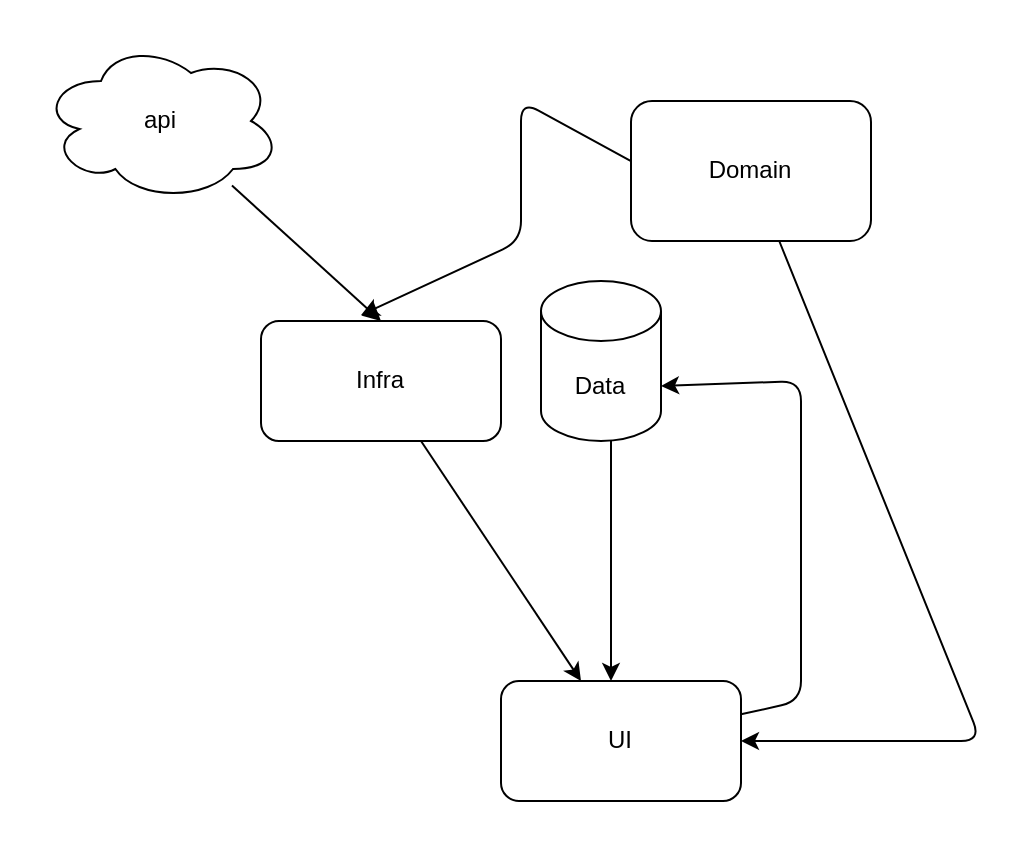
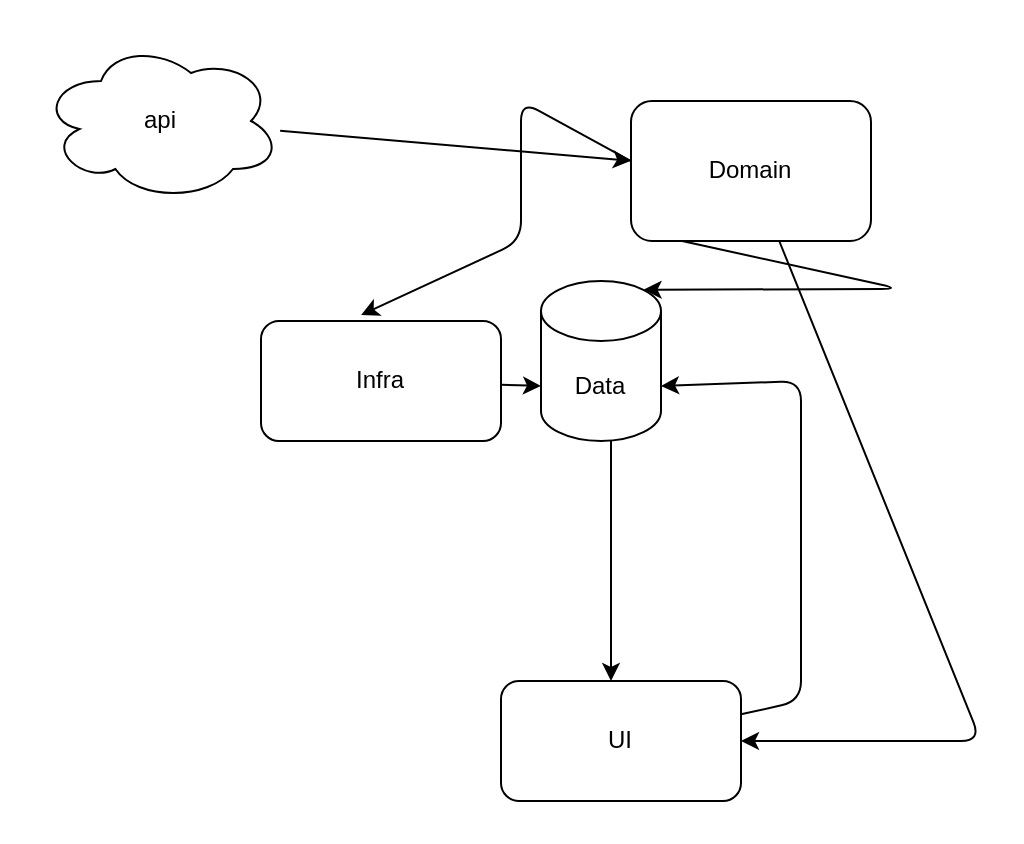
  <mxCell id="0" />
  <mxCell id="1" parent="0" />
  <mxCell id="2" style="edgeStyle=none;html=1;" parent="1" edge="1"><mxGeometry relative="1" as="geometry"><mxPoint x="305" y="220" as="sourcePoint" /><mxPoint x="305" y="340" as="targetPoint" /></mxGeometry></mxCell>
  <mxCell id="3" style="edgeStyle=none;html=1;entryX=1;entryY=0.5;entryDx=0;entryDy=0;" parent="1" source="6" target="10" edge="1"><mxGeometry relative="1" as="geometry"><Array as="points"><mxPoint x="490" y="370" /></Array></mxGeometry></mxCell>
  <mxCell id="4" style="edgeStyle=none;html=1;entryX=0.417;entryY=-0.05;entryDx=0;entryDy=0;entryPerimeter=0;exitX=0;exitY=0.429;exitDx=0;exitDy=0;exitPerimeter=0;" edge="1" parent="1" source="6" target="8"><mxGeometry relative="1" as="geometry"><Array as="points"><mxPoint x="260" y="50" /><mxPoint x="260" y="120" /></Array></mxGeometry></mxCell>
+ <mxCell id="5" style="edgeStyle=none;html=1;entryX=0.855;entryY=0;entryDx=0;entryDy=4.35;entryPerimeter=0;exitX=0.175;exitY=0.986;exitDx=0;exitDy=0;exitPerimeter=0;" edge="1" parent="1" source="6" target="13"><mxGeometry relative="1" as="geometry"><Array as="points"><mxPoint x="450" y="144" /></Array></mxGeometry></mxCell>
  <mxCell id="6" value="Domain" style="rounded=1;whiteSpace=wrap;html=1;" parent="1" vertex="1"><mxGeometry x="315" y="50" width="120" height="70" as="geometry" /></mxCell>
- <mxCell id="7" style="edgeStyle=none;html=1;" edge="1" parent="1" source="8" target="10"><mxGeometry relative="1" as="geometry" /></mxCell>
+ <mxCell id="7" style="edgeStyle=none;html=1;entryX=0;entryY=0;entryDx=0;entryDy=52.5;entryPerimeter=0;" edge="1" parent="1" source="8" target="13"><mxGeometry relative="1" as="geometry" /></mxCell>
  <mxCell id="8" value="Infra" style="rounded=1;whiteSpace=wrap;html=1;" parent="1" vertex="1"><mxGeometry x="130" y="160" width="120" height="60" as="geometry" /></mxCell>
  <mxCell id="9" style="edgeStyle=none;html=1;entryX=1;entryY=0;entryDx=0;entryDy=52.5;entryPerimeter=0;" parent="1" source="10" target="13" edge="1"><mxGeometry relative="1" as="geometry"><mxPoint x="365" y="190" as="targetPoint" /><Array as="points"><mxPoint x="400" y="350" /><mxPoint x="400" y="290" /><mxPoint x="400" y="190" /></Array></mxGeometry></mxCell>
  <mxCell id="10" value="UI&lt;br&gt;" style="rounded=1;whiteSpace=wrap;html=1;" parent="1" vertex="1"><mxGeometry x="250" y="340" width="120" height="60" as="geometry" /></mxCell>
- <mxCell id="11" style="edgeStyle=none;html=1;entryX=0.5;entryY=0;entryDx=0;entryDy=0;" parent="1" source="12" target="8" edge="1"><mxGeometry relative="1" as="geometry" /></mxCell>
+ <mxCell id="11" style="edgeStyle=none;html=1;" parent="1" source="12" target="6" edge="1"><mxGeometry relative="1" as="geometry" /></mxCell>
  <mxCell id="12" value="api" style="ellipse;shape=cloud;whiteSpace=wrap;html=1;" parent="1" vertex="1"><mxGeometry x="20" y="20" width="120" height="80" as="geometry" /></mxCell>
  <mxCell id="13" value="Data" style="shape=cylinder3;whiteSpace=wrap;html=1;boundedLbl=1;backgroundOutline=1;size=15;" parent="1" vertex="1"><mxGeometry x="270" y="140" width="60" height="80" as="geometry" /></mxCell>
